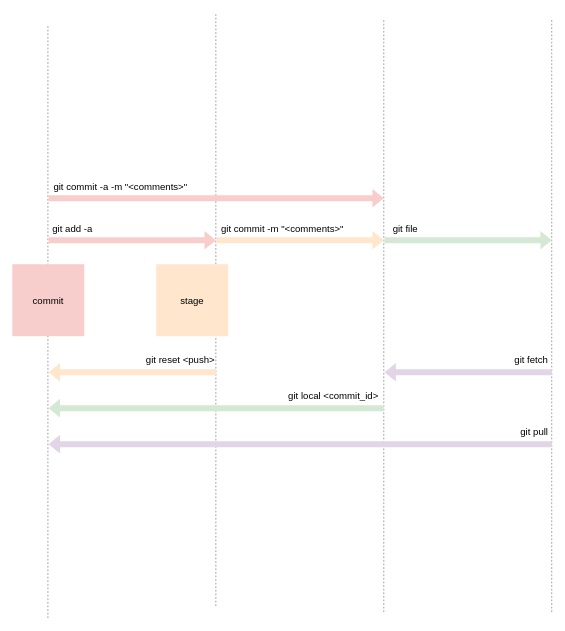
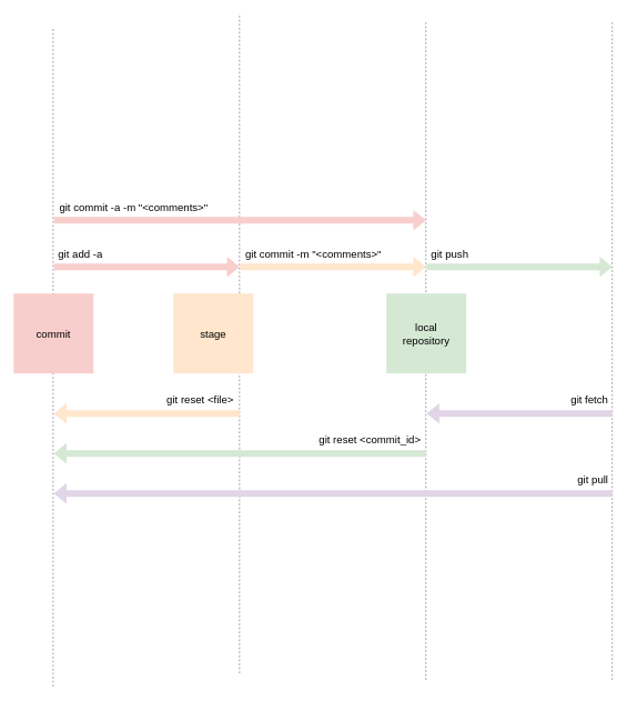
  <mxCell id="0" />
  <mxCell id="1" parent="0" />
  <mxCell id="2" value="" style="endArrow=none;dashed=1;html=1;rounded=0;fontSize=16;strokeColor=#666666;" edge="1" parent="1"><mxGeometry width="50" height="50" relative="1" as="geometry"><mxPoint x="359.37" y="1010" as="sourcePoint" /><mxPoint x="359.37" y="20" as="targetPoint" /></mxGeometry></mxCell>
  <mxCell id="3" value="" style="endArrow=none;dashed=1;html=1;rounded=0;fontSize=16;strokeColor=#666666;" edge="1" parent="1"><mxGeometry width="50" height="50" relative="1" as="geometry"><mxPoint x="639.37" y="1020" as="sourcePoint" /><mxPoint x="639.37" y="30" as="targetPoint" /></mxGeometry></mxCell>
  <mxCell id="4" value="" style="endArrow=none;dashed=1;html=1;rounded=0;fontSize=16;strokeColor=#666666;" edge="1" parent="1"><mxGeometry width="50" height="50" relative="1" as="geometry"><mxPoint x="919.37" y="1020" as="sourcePoint" /><mxPoint x="919.37" y="30" as="targetPoint" /></mxGeometry></mxCell>
  <mxCell id="5" value="" style="endArrow=none;dashed=1;html=1;rounded=0;fontSize=16;strokeColor=#666666;" edge="1" parent="1"><mxGeometry width="50" height="50" relative="1" as="geometry"><mxPoint x="79.38" y="1030" as="sourcePoint" /><mxPoint x="79.38" y="40" as="targetPoint" /></mxGeometry></mxCell>
  <mxCell id="6" value="&lt;font style=&quot;font-size: 16px;&quot;&gt;commit&lt;/font&gt;" style="whiteSpace=wrap;html=1;aspect=fixed;fillColor=#f8cecc;strokeColor=none;" vertex="1" parent="1"><mxGeometry x="20" y="440" width="120" height="120" as="geometry" /></mxCell>
  <mxCell id="7" value="&lt;font style=&quot;font-size: 16px;&quot;&gt;stage&lt;/font&gt;" style="whiteSpace=wrap;html=1;aspect=fixed;fillColor=#ffe6cc;strokeColor=none;" vertex="1" parent="1"><mxGeometry x="260" y="440" width="120" height="120" as="geometry" /></mxCell>
+ <mxCell id="8" value="&lt;font style=&quot;font-size: 16px;&quot;&gt;local&lt;br&gt;repository&lt;br&gt;&lt;/font&gt;" style="whiteSpace=wrap;html=1;aspect=fixed;fillColor=#d5e8d4;strokeColor=none;" vertex="1" parent="1"><mxGeometry x="580" y="440" width="120" height="120" as="geometry" /></mxCell>
  <mxCell id="9" value="" style="shape=flexArrow;endArrow=classic;html=1;rounded=0;fontSize=16;strokeColor=none;fillColor=#f8cecc;" edge="1" parent="1"><mxGeometry width="50" height="50" relative="1" as="geometry"><mxPoint x="80" y="400" as="sourcePoint" /><mxPoint x="360" y="400" as="targetPoint" /></mxGeometry></mxCell>
  <mxCell id="10" value="git add -a" style="text;html=1;align=center;verticalAlign=middle;resizable=0;points=[];autosize=1;strokeColor=none;fillColor=none;fontSize=16;" vertex="1" parent="1"><mxGeometry x="80" y="370" width="80" height="20" as="geometry" /></mxCell>
  <mxCell id="11" value="" style="shape=flexArrow;endArrow=classic;html=1;rounded=0;fontSize=16;strokeColor=none;fillColor=#f8cecc;strokeWidth=1;endSize=6;startSize=6;sourcePerimeterSpacing=0;" edge="1" parent="1"><mxGeometry width="50" height="50" relative="1" as="geometry"><mxPoint x="80" y="330" as="sourcePoint" /><mxPoint x="640" y="330" as="targetPoint" /></mxGeometry></mxCell>
  <mxCell id="12" value="git commit -a -m &quot;&amp;lt;comments&amp;gt;&quot;" style="text;html=1;align=center;verticalAlign=middle;resizable=0;points=[];autosize=1;strokeColor=none;fillColor=none;fontSize=16;" vertex="1" parent="1"><mxGeometry x="80" y="300" width="240" height="20" as="geometry" /></mxCell>
  <mxCell id="13" value="" style="shape=flexArrow;endArrow=classic;html=1;rounded=0;fontSize=16;strokeColor=none;fillColor=#ffe6cc;" edge="1" parent="1"><mxGeometry width="50" height="50" relative="1" as="geometry"><mxPoint x="360" y="400" as="sourcePoint" /><mxPoint x="640" y="400" as="targetPoint" /></mxGeometry></mxCell>
  <mxCell id="14" value="git commit -m &quot;&amp;lt;comments&amp;gt;&quot;" style="text;html=1;align=center;verticalAlign=middle;resizable=0;points=[];autosize=1;strokeColor=none;fillColor=none;fontSize=16;" vertex="1" parent="1"><mxGeometry x="360" y="370" width="220" height="20" as="geometry" /></mxCell>
  <mxCell id="15" value="" style="shape=flexArrow;endArrow=classic;html=1;rounded=0;fontSize=16;strokeColor=none;fillColor=#d5e8d4;" edge="1" parent="1"><mxGeometry width="50" height="50" relative="1" as="geometry"><mxPoint x="640" y="400" as="sourcePoint" /><mxPoint x="920" y="400" as="targetPoint" /></mxGeometry></mxCell>
- <mxCell id="16" value="git file" style="text;html=1;align=center;verticalAlign=middle;resizable=0;points=[];autosize=1;strokeColor=none;fillColor=none;fontSize=16;" vertex="1" parent="1"><mxGeometry x="640" y="370" width="70" height="20" as="geometry" /></mxCell>
+ <mxCell id="16" value="git push" style="text;html=1;align=center;verticalAlign=middle;resizable=0;points=[];autosize=1;strokeColor=none;fillColor=none;fontSize=16;" vertex="1" parent="1"><mxGeometry x="640" y="370" width="70" height="20" as="geometry" /></mxCell>
  <mxCell id="17" value="" style="shape=flexArrow;endArrow=classic;html=1;rounded=0;fontSize=16;strokeColor=none;fillColor=#ffe6cc;" edge="1" parent="1"><mxGeometry width="50" height="50" relative="1" as="geometry"><mxPoint x="360" y="620" as="sourcePoint" /><mxPoint x="80" y="620" as="targetPoint" /></mxGeometry></mxCell>
- <mxCell id="18" value="git reset &amp;lt;push&amp;gt;" style="text;html=1;align=center;verticalAlign=middle;resizable=0;points=[];autosize=1;strokeColor=none;fillColor=none;fontSize=16;" vertex="1" parent="1"><mxGeometry x="240" y="590" width="120" height="20" as="geometry" /></mxCell>
+ <mxCell id="18" value="git reset &amp;lt;file&amp;gt;" style="text;html=1;align=center;verticalAlign=middle;resizable=0;points=[];autosize=1;strokeColor=none;fillColor=none;fontSize=16;" vertex="1" parent="1"><mxGeometry x="240" y="590" width="120" height="20" as="geometry" /></mxCell>
  <mxCell id="19" value="" style="shape=flexArrow;endArrow=classic;html=1;rounded=0;fontSize=16;strokeColor=none;fillColor=#d5e8d4;" edge="1" parent="1"><mxGeometry width="50" height="50" relative="1" as="geometry"><mxPoint x="640" y="680" as="sourcePoint" /><mxPoint x="80" y="680" as="targetPoint" /></mxGeometry></mxCell>
- <mxCell id="20" value="git local &amp;lt;commit_id&amp;gt;" style="text;html=1;align=center;verticalAlign=middle;resizable=0;points=[];autosize=1;strokeColor=none;fillColor=none;fontSize=16;" vertex="1" parent="1"><mxGeometry x="470" y="650" width="170" height="20" as="geometry" /></mxCell>
+ <mxCell id="20" value="git reset &amp;lt;commit_id&amp;gt;" style="text;html=1;align=center;verticalAlign=middle;resizable=0;points=[];autosize=1;strokeColor=none;fillColor=none;fontSize=16;" vertex="1" parent="1"><mxGeometry x="470" y="650" width="170" height="20" as="geometry" /></mxCell>
  <mxCell id="21" value="" style="shape=flexArrow;endArrow=classic;html=1;rounded=0;fontSize=16;strokeColor=none;fillColor=#e1d5e7;" edge="1" parent="1"><mxGeometry width="50" height="50" relative="1" as="geometry"><mxPoint x="920" y="740" as="sourcePoint" /><mxPoint x="80" y="740" as="targetPoint" /></mxGeometry></mxCell>
  <mxCell id="22" value="git pull" style="text;html=1;align=center;verticalAlign=middle;resizable=0;points=[];autosize=1;strokeColor=none;fillColor=none;fontSize=16;" vertex="1" parent="1"><mxGeometry x="860" y="710" width="60" height="20" as="geometry" /></mxCell>
  <mxCell id="23" value="" style="shape=flexArrow;endArrow=classic;html=1;rounded=0;fontSize=16;strokeColor=none;fillColor=#e1d5e7;" edge="1" parent="1"><mxGeometry width="50" height="50" relative="1" as="geometry"><mxPoint x="920" y="620" as="sourcePoint" /><mxPoint x="640" y="620" as="targetPoint" /></mxGeometry></mxCell>
  <mxCell id="24" value="git fetch" style="text;html=1;align=center;verticalAlign=middle;resizable=0;points=[];autosize=1;strokeColor=none;fillColor=none;fontSize=16;" vertex="1" parent="1"><mxGeometry x="850" y="590" width="70" height="20" as="geometry" /></mxCell>
